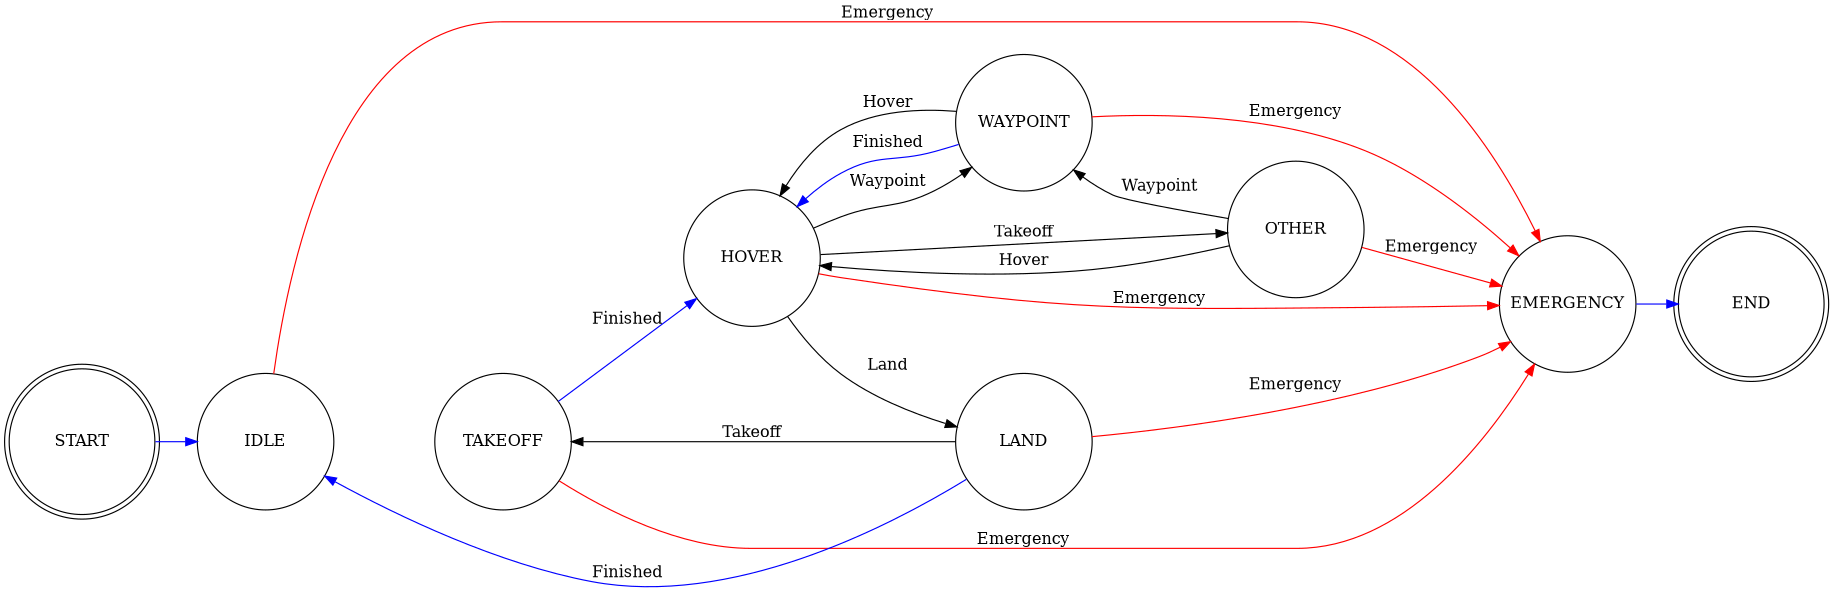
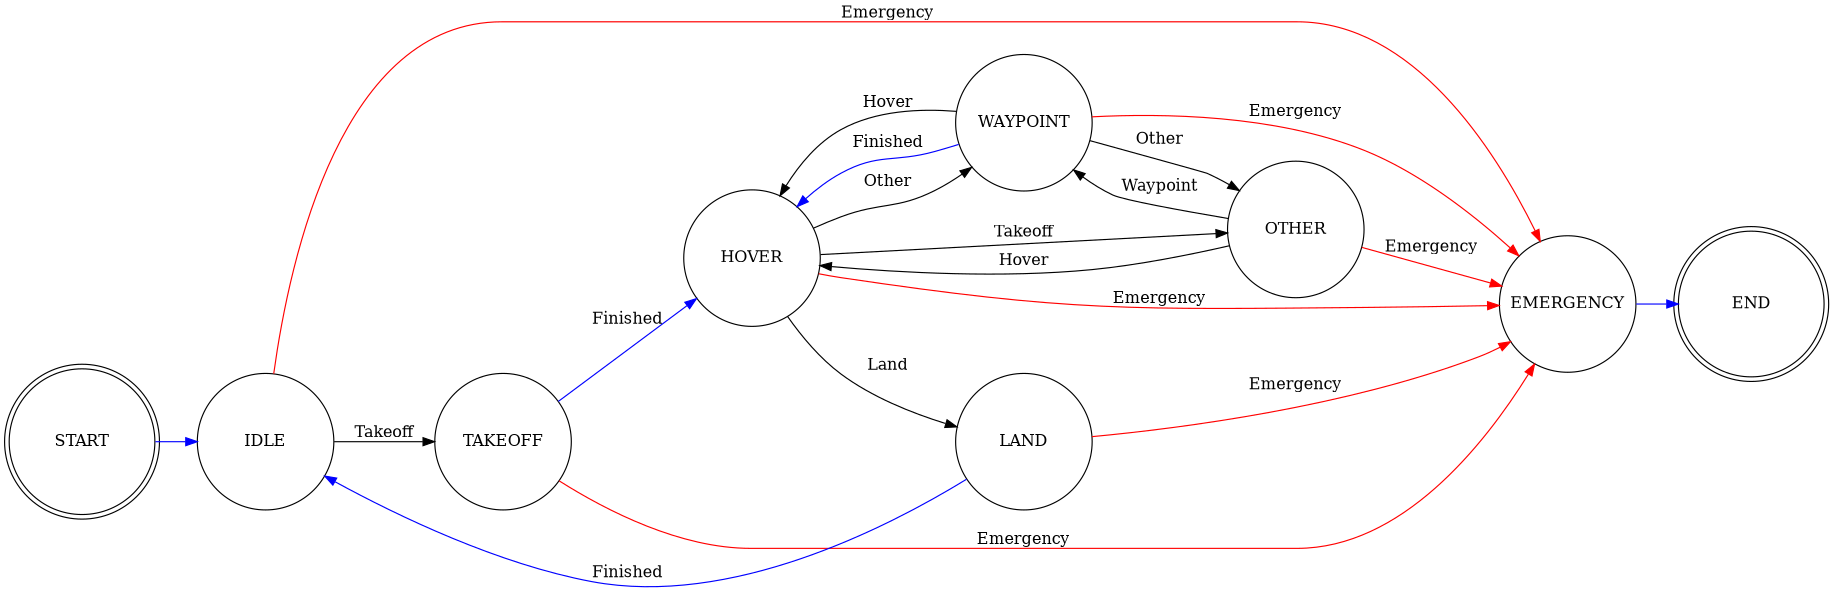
  digraph {
    rankdir=LR
    node [shape=circle]
    IDLE [width=1.65]
    TAKEOFF [width=1.65]
    EMERGENCY [width=1.65]
    HOVER [width=1.65]
    n5 [label=END shape=doublecircle width=1.65]
    LAND [width=1.65]
    WAYPOINT [width=1.65]
    OTHER [width=1.65]
    n9 [label=START shape=doublecircle width=1.65]
-   LAND -> TAKEOFF [label=Takeoff]
+   IDLE -> TAKEOFF [label=Takeoff]
    IDLE -> EMERGENCY [color="#ff0000" label=Emergency]
    TAKEOFF -> EMERGENCY [color="#ff0000" label=Emergency]
    TAKEOFF -> HOVER [color="#0000ff" label=Finished]
    EMERGENCY -> n5 [color="#0000ff"]
    HOVER -> EMERGENCY [color="#ff0000" label=Emergency]
    HOVER -> LAND [label=Land]
-   HOVER -> WAYPOINT [label=Waypoint]
+   HOVER -> WAYPOINT [label=Other]
    HOVER -> OTHER [label=Takeoff]
    LAND -> IDLE [color="#0000ff" label=Finished]
    LAND -> EMERGENCY [color="#ff0000" label=Emergency]
    WAYPOINT -> EMERGENCY [color="#ff0000" label=Emergency]
    WAYPOINT -> HOVER [label=Hover]
    WAYPOINT -> HOVER [color="#0000ff" label=Finished]
+   WAYPOINT -> OTHER [label=Other]
    OTHER -> EMERGENCY [color="#ff0000" label=Emergency]
    OTHER -> HOVER [label=Hover]
    OTHER -> WAYPOINT [label=Waypoint]
    n9 -> IDLE [color="#0000ff"]
  }
